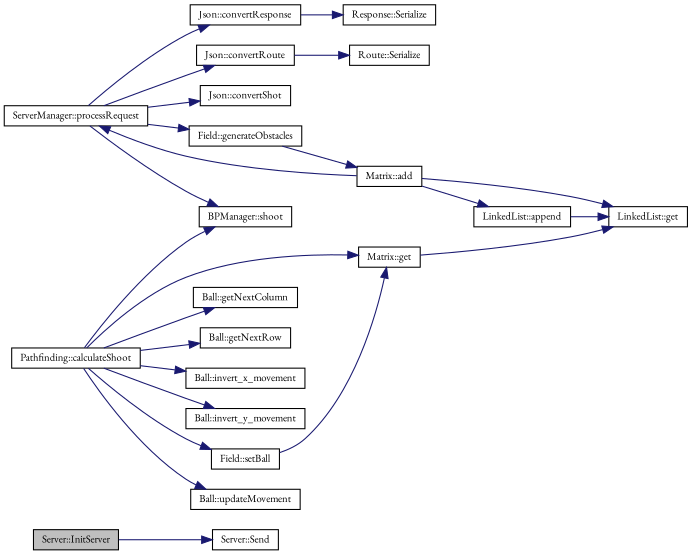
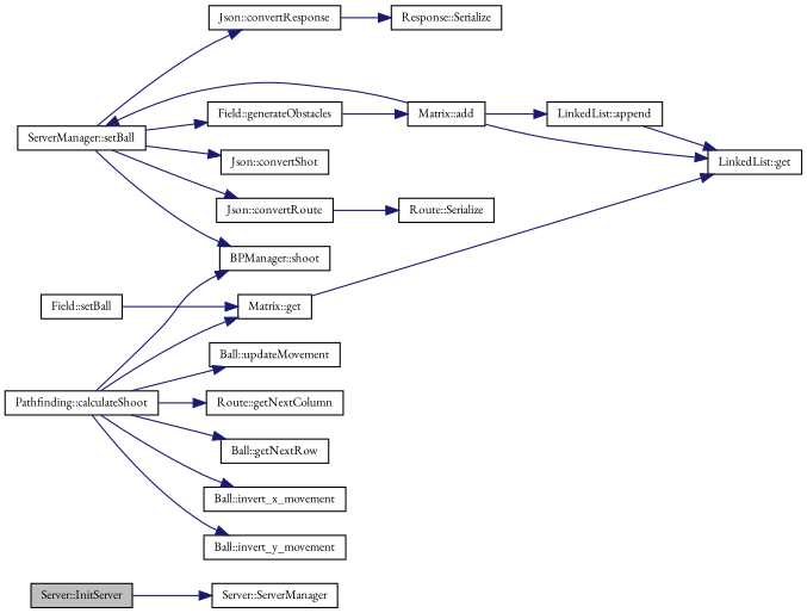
  digraph {
    fontname="EB Garamond"
    rankdir=LR
    node [color=black fillcolor=white fontname="EB Garamond" fontsize=10 shape=record style=filled]
    edge [color=midnightblue fontname="EB Garamond" fontsize=10 labelfontname=Helvetica labelfontsize=10 style=solid]
    n1 [fillcolor=grey75 fontcolor=black height=0.2 label="Server::InitServer" width=0.4]
-   n2 [height=0.2 label="Server::Send" width=0.4]
-   n3 [height=0.2 label="ServerManager::processRequest" width=0.4]
+   n2 [height=0.2 label="Server::ServerManager" width=0.4]
+   n3 [height=0.2 label="ServerManager::setBall" width=0.4]
    n4 [height=0.2 label="Json::convertResponse" width=0.4]
    n5 [height=0.2 label="Json::convertRoute" width=0.4]
    n6 [height=0.2 label="Json::convertShot" width=0.4]
    n7 [height=0.2 label="Field::generateObstacles" width=0.4]
    n8 [height=0.2 label="BPManager::shoot" width=0.4]
    n9 [height=0.2 label="Response::Serialize" width=0.4]
    n10 [height=0.2 label="Route::Serialize" width=0.4]
    n11 [height=0.2 label="Matrix::add" width=0.4]
    n12 [height=0.2 label="LinkedList::get" width=0.4]
    n13 [height=0.2 label="LinkedList::append" width=0.4]
    n14 [height=0.2 label="Pathfinding::calculateShoot" width=0.4]
    n15 [height=0.2 label="Matrix::get" width=0.4]
-   n16 [height=0.2 label="Ball::getNextColumn" width=0.4]
+   n16 [height=0.2 label="Route::getNextColumn" width=0.4]
    n17 [height=0.2 label="Ball::getNextRow" width=0.4]
    n18 [height=0.2 label="Ball::invert_x_movement" width=0.4]
    n19 [height=0.2 label="Ball::invert_y_movement" width=0.4]
    n20 [height=0.2 label="Field::setBall" width=0.4]
    n21 [height=0.2 label="Ball::updateMovement" width=0.4]
    n1 -> n2
    n3 -> n4
    n3 -> n5
    n3 -> n6
    n3 -> n7
    n3 -> n8
    n4 -> n9
    n5 -> n10
    n7 -> n11
    n11 -> n3
    n11 -> n12
    n11 -> n13
    n13 -> n12
    n14 -> n8
    n14 -> n15
    n14 -> n16
    n14 -> n17
    n14 -> n18
    n14 -> n19
-   n14 -> n20
    n14 -> n21
    n15 -> n12
    n20 -> n15
  }
